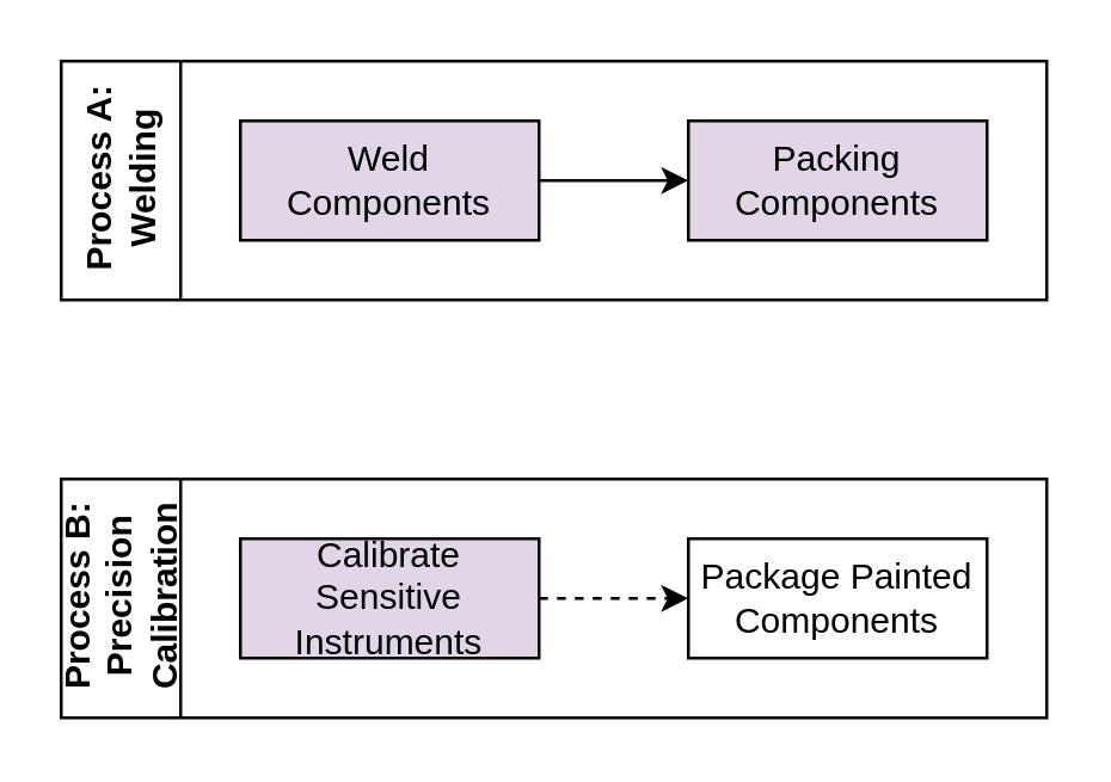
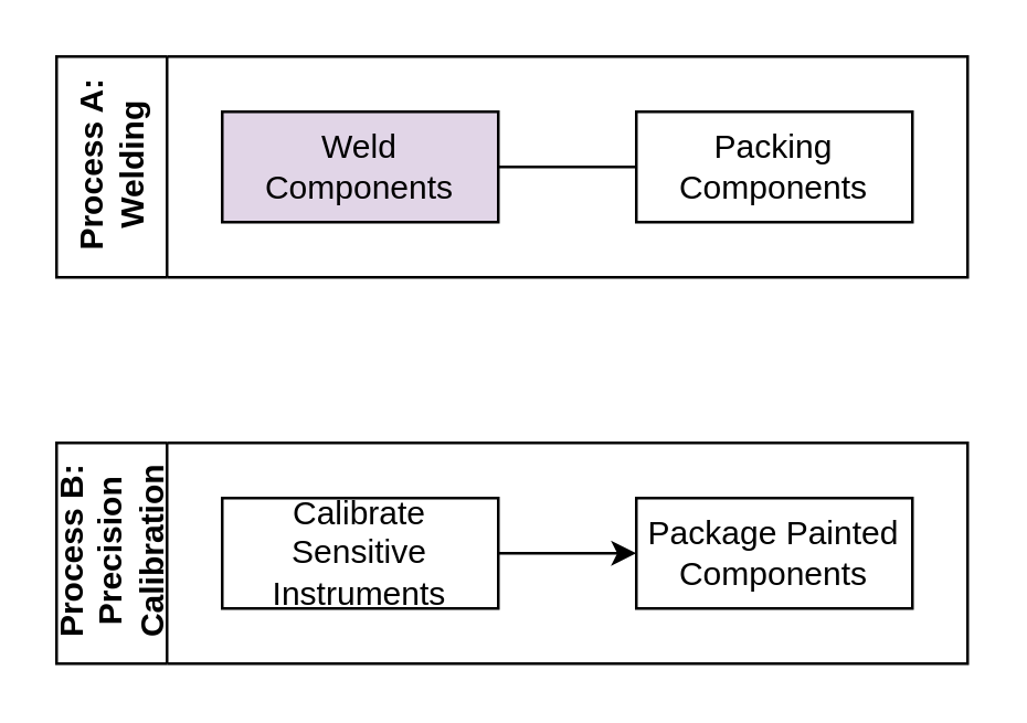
  <mxCell id="0" />
  <mxCell id="1" parent="0" />
  <mxCell id="2" value="Process B: &lt;br&gt;Precision &lt;br&gt;Calibration" style="swimlane;html=1;startSize=40;horizontal=0;childLayout=flowLayout;flowOrientation=west;resizable=0;interRankCellSpacing=50;containerType=tree;fontSize=12;" parent="1" vertex="1"><mxGeometry x="20" y="160" width="330" height="80" as="geometry" /></mxCell>
- <mxCell id="3" value="Calibrate Sensitive Instruments" style="whiteSpace=wrap;html=1;fillColor=#e1d5e7;" parent="2" vertex="1"><mxGeometry x="60" y="20" width="100" height="40" as="geometry" /></mxCell>
+ <mxCell id="3" value="Calibrate Sensitive Instruments" style="whiteSpace=wrap;html=1;" parent="2" vertex="1"><mxGeometry x="60" y="20" width="100" height="40" as="geometry" /></mxCell>
  <mxCell id="4" value="Package Painted Components" style="whiteSpace=wrap;html=1;" parent="2" vertex="1"><mxGeometry x="210" y="20" width="100" height="40" as="geometry" /></mxCell>
- <mxCell id="5" value="" style="html=1;rounded=1;curved=0;sourcePerimeterSpacing=0;targetPerimeterSpacing=0;startSize=6;endSize=6;noEdgeStyle=1;orthogonal=1;dashed=1;" parent="2" source="3" target="4" edge="1"><mxGeometry relative="1" as="geometry"><Array as="points"><mxPoint x="172" y="40" /><mxPoint x="198" y="40" /></Array></mxGeometry></mxCell>
+ <mxCell id="5" value="" style="html=1;rounded=1;curved=0;sourcePerimeterSpacing=0;targetPerimeterSpacing=0;startSize=6;endSize=6;noEdgeStyle=1;orthogonal=1;" parent="2" source="3" target="4" edge="1"><mxGeometry relative="1" as="geometry"><Array as="points"><mxPoint x="172" y="40" /><mxPoint x="198" y="40" /></Array></mxGeometry></mxCell>
  <mxCell id="6" value="Process A: &lt;br&gt;Welding" style="swimlane;html=1;startSize=40;horizontal=0;childLayout=flowLayout;flowOrientation=west;resizable=0;interRankCellSpacing=50;containerType=tree;fontSize=12;" parent="1" vertex="1"><mxGeometry x="20" y="20" width="330" height="80" as="geometry" /></mxCell>
  <mxCell id="7" value="Weld Components" style="whiteSpace=wrap;html=1;fillColor=#e1d5e7;" parent="6" vertex="1"><mxGeometry x="60" y="20" width="100" height="40" as="geometry" /></mxCell>
- <mxCell id="8" value="Packing Components" style="whiteSpace=wrap;html=1;fillColor=#e1d5e7;" parent="6" vertex="1"><mxGeometry x="210" y="20" width="100" height="40" as="geometry" /></mxCell>
- <mxCell id="9" value="" style="html=1;rounded=1;curved=0;sourcePerimeterSpacing=0;targetPerimeterSpacing=0;startSize=6;endSize=6;noEdgeStyle=1;orthogonal=1;" parent="6" source="7" target="8" edge="1"><mxGeometry relative="1" as="geometry"><Array as="points"><mxPoint x="172" y="40" /><mxPoint x="198" y="40" /></Array></mxGeometry></mxCell>
+ <mxCell id="8" value="Packing Components" style="whiteSpace=wrap;html=1;" parent="6" vertex="1"><mxGeometry x="210" y="20" width="100" height="40" as="geometry" /></mxCell>
+ <mxCell id="9" value="" style="html=1;rounded=1;curved=0;sourcePerimeterSpacing=0;targetPerimeterSpacing=0;startSize=6;endSize=6;noEdgeStyle=1;orthogonal=1;endArrow=none;" parent="6" source="7" target="8" edge="1"><mxGeometry relative="1" as="geometry"><Array as="points"><mxPoint x="172" y="40" /><mxPoint x="198" y="40" /></Array></mxGeometry></mxCell>
